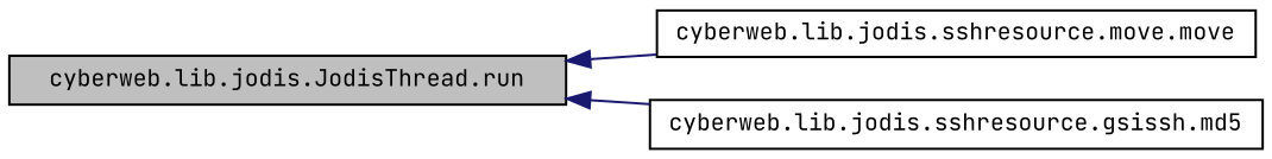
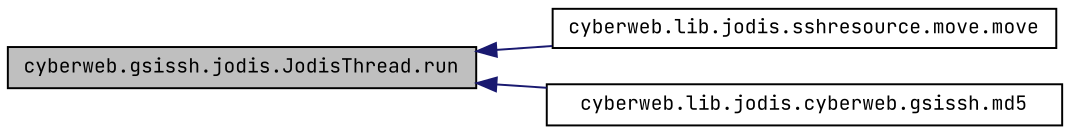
  digraph {
    fontname="JetBrains Mono"
    rankdir=LR
    node [color=black fillcolor=white fontname="JetBrains Mono" fontsize=10 shape=record style=filled]
    edge [color=midnightblue dir=back fontname="JetBrains Mono" fontsize=10 labelfontname=Helvetica labelfontsize=10 style=solid]
-   n1 [fillcolor=grey75 fontcolor=black height=0.2 label="cyberweb.lib.jodis.JodisThread.run" width=0.4]
+   n1 [fillcolor=grey75 fontcolor=black height=0.2 label="cyberweb.gsissh.jodis.JodisThread.run" width=0.4]
    n2 [height=0.2 label="cyberweb.lib.jodis.sshresource.move.move" width=0.4]
-   n3 [height=0.2 label="cyberweb.lib.jodis.sshresource.gsissh.md5" width=0.4]
+   n3 [height=0.2 label="cyberweb.lib.jodis.cyberweb.gsissh.md5" width=0.4]
    n1 -> n2
    n1 -> n3
  }
